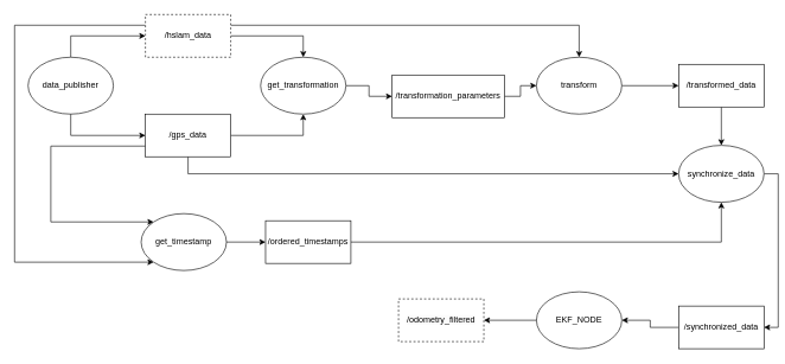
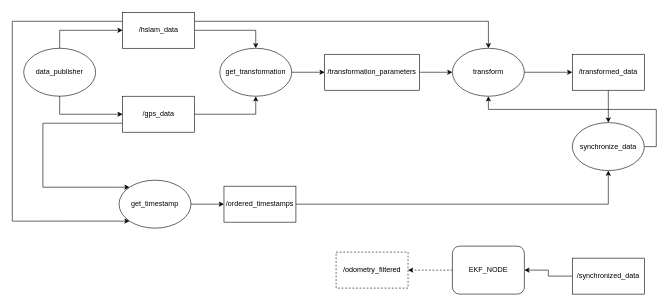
  <mxCell id="0" />
  <mxCell id="1" parent="0" />
  <mxCell id="2" style="edgeStyle=orthogonalEdgeStyle;rounded=0;orthogonalLoop=1;jettySize=auto;html=1;exitX=0.5;exitY=0;exitDx=0;exitDy=0;entryX=0;entryY=0.5;entryDx=0;entryDy=0;" parent="1" source="3" target="7" edge="1"><mxGeometry relative="1" as="geometry" /></mxCell>
  <mxCell id="3" value="data_publisher" style="ellipse;whiteSpace=wrap;html=1;" parent="1" vertex="1"><mxGeometry x="39" y="80" width="120" height="80" as="geometry" /></mxCell>
  <mxCell id="4" style="edgeStyle=orthogonalEdgeStyle;rounded=0;orthogonalLoop=1;jettySize=auto;html=1;exitX=0;exitY=0.25;exitDx=0;exitDy=0;entryX=0;entryY=1;entryDx=0;entryDy=0;" parent="1" source="7" target="14" edge="1"><mxGeometry relative="1" as="geometry"><Array as="points"><mxPoint x="20" y="35" /><mxPoint x="20" y="368" /></Array></mxGeometry></mxCell>
  <mxCell id="5" style="edgeStyle=orthogonalEdgeStyle;rounded=0;orthogonalLoop=1;jettySize=auto;html=1;exitX=1;exitY=0.5;exitDx=0;exitDy=0;entryX=0.5;entryY=0;entryDx=0;entryDy=0;" parent="1" source="7" target="18" edge="1"><mxGeometry relative="1" as="geometry" /></mxCell>
  <mxCell id="6" style="edgeStyle=orthogonalEdgeStyle;rounded=0;orthogonalLoop=1;jettySize=auto;html=1;exitX=1;exitY=0.25;exitDx=0;exitDy=0;entryX=0.5;entryY=0;entryDx=0;entryDy=0;" edge="1" parent="1" source="7" target="22"><mxGeometry relative="1" as="geometry" /></mxCell>
- <mxCell id="7" value="/hslam_data" style="rounded=0;whiteSpace=wrap;html=1;dashed=1;" parent="1" vertex="1"><mxGeometry x="204" y="20" width="120" height="60" as="geometry" /></mxCell>
+ <mxCell id="7" value="/hslam_data" style="rounded=0;whiteSpace=wrap;html=1;" parent="1" vertex="1"><mxGeometry x="204" y="20" width="120" height="60" as="geometry" /></mxCell>
  <mxCell id="8" style="edgeStyle=orthogonalEdgeStyle;rounded=0;orthogonalLoop=1;jettySize=auto;html=1;exitX=0;exitY=0.75;exitDx=0;exitDy=0;entryX=0;entryY=0;entryDx=0;entryDy=0;" parent="1" source="11" target="14" edge="1"><mxGeometry relative="1" as="geometry"><Array as="points"><mxPoint x="71" y="205" /><mxPoint x="71" y="312" /></Array></mxGeometry></mxCell>
  <mxCell id="9" style="edgeStyle=orthogonalEdgeStyle;rounded=0;orthogonalLoop=1;jettySize=auto;html=1;exitX=1;exitY=0.5;exitDx=0;exitDy=0;entryX=0.5;entryY=1;entryDx=0;entryDy=0;" parent="1" source="11" target="18" edge="1"><mxGeometry relative="1" as="geometry" /></mxCell>
- <mxCell id="10" style="edgeStyle=orthogonalEdgeStyle;rounded=0;orthogonalLoop=1;jettySize=auto;html=1;exitX=0.5;exitY=1;exitDx=0;exitDy=0;entryX=0;entryY=0.5;entryDx=0;entryDy=0;" parent="1" source="11" target="26" edge="1"><mxGeometry relative="1" as="geometry" /></mxCell>
  <mxCell id="11" value="/gps_data" style="rounded=0;whiteSpace=wrap;html=1;" parent="1" vertex="1"><mxGeometry x="204" y="160" width="120" height="60" as="geometry" /></mxCell>
  <mxCell id="12" style="edgeStyle=orthogonalEdgeStyle;rounded=0;orthogonalLoop=1;jettySize=auto;html=1;exitX=0.5;exitY=1;exitDx=0;exitDy=0;entryX=0;entryY=0.5;entryDx=0;entryDy=0;" parent="1" source="3" target="11" edge="1"><mxGeometry relative="1" as="geometry"><mxPoint x="67" y="262" as="targetPoint" /></mxGeometry></mxCell>
  <mxCell id="13" style="edgeStyle=orthogonalEdgeStyle;rounded=0;orthogonalLoop=1;jettySize=auto;html=1;exitX=1;exitY=0.5;exitDx=0;exitDy=0;entryX=0;entryY=0.5;entryDx=0;entryDy=0;" parent="1" source="14" target="16" edge="1"><mxGeometry relative="1" as="geometry" /></mxCell>
  <mxCell id="14" value="get_timestamp" style="ellipse;whiteSpace=wrap;html=1;" parent="1" vertex="1"><mxGeometry x="198" y="300" width="120" height="80" as="geometry" /></mxCell>
  <mxCell id="15" style="edgeStyle=orthogonalEdgeStyle;rounded=0;orthogonalLoop=1;jettySize=auto;html=1;exitX=1;exitY=0.5;exitDx=0;exitDy=0;entryX=0.5;entryY=1;entryDx=0;entryDy=0;" parent="1" source="16" target="26" edge="1"><mxGeometry relative="1" as="geometry" /></mxCell>
  <mxCell id="16" value="/ordered_timestamps" style="whiteSpace=wrap;html=1;" parent="1" vertex="1"><mxGeometry x="373.001" y="310.002" width="120" height="60" as="geometry" /></mxCell>
  <mxCell id="17" style="edgeStyle=orthogonalEdgeStyle;rounded=0;orthogonalLoop=1;jettySize=auto;html=1;exitX=1;exitY=0.5;exitDx=0;exitDy=0;entryX=0;entryY=0.5;entryDx=0;entryDy=0;" parent="1" source="18" target="20" edge="1"><mxGeometry relative="1" as="geometry" /></mxCell>
  <mxCell id="18" value="get_transformation" style="ellipse;whiteSpace=wrap;html=1;" parent="1" vertex="1"><mxGeometry x="366" y="80" width="120" height="80" as="geometry" /></mxCell>
  <mxCell id="19" style="edgeStyle=orthogonalEdgeStyle;rounded=0;orthogonalLoop=1;jettySize=auto;html=1;exitX=1;exitY=0.5;exitDx=0;exitDy=0;entryX=0;entryY=0.5;entryDx=0;entryDy=0;" parent="1" source="20" target="22" edge="1"><mxGeometry relative="1" as="geometry" /></mxCell>
- <mxCell id="20" value="/transformation_parameters" style="whiteSpace=wrap;html=1;" parent="1" vertex="1"><mxGeometry x="551" y="105" width="158" height="60" as="geometry" /></mxCell>
+ <mxCell id="20" value="/transformation_parameters" style="whiteSpace=wrap;html=1;" parent="1" vertex="1"><mxGeometry x="541" y="90" width="158" height="60" as="geometry" /></mxCell>
  <mxCell id="21" value="" style="edgeStyle=orthogonalEdgeStyle;rounded=0;orthogonalLoop=1;jettySize=auto;html=1;" parent="1" source="22" target="24" edge="1"><mxGeometry relative="1" as="geometry" /></mxCell>
  <mxCell id="22" value="&lt;span style=&quot;background-color: initial;&quot;&gt;transform&lt;/span&gt;" style="ellipse;whiteSpace=wrap;html=1;" parent="1" vertex="1"><mxGeometry x="754" y="80" width="120" height="80" as="geometry" /></mxCell>
  <mxCell id="23" style="edgeStyle=orthogonalEdgeStyle;rounded=0;orthogonalLoop=1;jettySize=auto;html=1;exitX=0.5;exitY=1;exitDx=0;exitDy=0;entryX=0.5;entryY=0;entryDx=0;entryDy=0;" parent="1" source="24" target="26" edge="1"><mxGeometry relative="1" as="geometry" /></mxCell>
  <mxCell id="24" value="/transformed_data" style="whiteSpace=wrap;html=1;" parent="1" vertex="1"><mxGeometry x="954" y="90" width="120" height="60" as="geometry" /></mxCell>
- <mxCell id="25" style="edgeStyle=orthogonalEdgeStyle;rounded=0;orthogonalLoop=1;jettySize=auto;html=1;exitX=1;exitY=0.5;exitDx=0;exitDy=0;entryX=1;entryY=0.5;entryDx=0;entryDy=0;" parent="1" source="26" target="28" edge="1"><mxGeometry relative="1" as="geometry" /></mxCell>
+ <mxCell id="25" style="edgeStyle=orthogonalEdgeStyle;rounded=0;orthogonalLoop=1;jettySize=auto;html=1;exitX=1;exitY=0.5;exitDx=0;exitDy=0;" parent="1" source="26" target="22" edge="1"><mxGeometry relative="1" as="geometry" /></mxCell>
  <mxCell id="26" value="&lt;span style=&quot;background-color: initial;&quot;&gt;synchronize_data&lt;/span&gt;" style="ellipse;whiteSpace=wrap;html=1;" parent="1" vertex="1"><mxGeometry x="954" y="204" width="120" height="80" as="geometry" /></mxCell>
  <mxCell id="27" style="edgeStyle=orthogonalEdgeStyle;rounded=0;orthogonalLoop=1;jettySize=auto;html=1;exitX=0;exitY=0.5;exitDx=0;exitDy=0;entryX=1;entryY=0.5;entryDx=0;entryDy=0;" parent="1" source="28" target="30" edge="1"><mxGeometry relative="1" as="geometry" /></mxCell>
  <mxCell id="28" value="/synchronized_data" style="rounded=0;whiteSpace=wrap;html=1;" parent="1" vertex="1"><mxGeometry x="954" y="430" width="120" height="60" as="geometry" /></mxCell>
- <mxCell id="29" value="" style="edgeStyle=orthogonalEdgeStyle;rounded=0;orthogonalLoop=1;jettySize=auto;html=1;" parent="1" source="30" target="31" edge="1"><mxGeometry relative="1" as="geometry" /></mxCell>
- <mxCell id="30" value="EKF_NODE" style="ellipse;whiteSpace=wrap;html=1;" parent="1" vertex="1"><mxGeometry x="754" y="410" width="120" height="80" as="geometry" /></mxCell>
+ <mxCell id="29" value="" style="edgeStyle=orthogonalEdgeStyle;rounded=0;orthogonalLoop=1;jettySize=auto;html=1;dashed=1;" parent="1" source="30" target="31" edge="1"><mxGeometry relative="1" as="geometry" /></mxCell>
+ <mxCell id="30" value="EKF_NODE" style="whiteSpace=wrap;html=1;rounded=1;" parent="1" vertex="1"><mxGeometry x="754" y="410" width="120" height="80" as="geometry" /></mxCell>
  <mxCell id="31" value="&lt;span style=&quot;color: rgb(0, 0, 0); font-family: Helvetica; font-size: 12px; font-style: normal; font-variant-ligatures: normal; font-variant-caps: normal; font-weight: 400; letter-spacing: normal; orphans: 2; text-align: center; text-indent: 0px; text-transform: none; widows: 2; word-spacing: 0px; -webkit-text-stroke-width: 0px; white-space: normal; background-color: rgb(251, 251, 251); text-decoration-thickness: initial; text-decoration-style: initial; text-decoration-color: initial; display: inline !important; float: none;&quot;&gt;/odometry_filtered&lt;/span&gt;" style="whiteSpace=wrap;html=1;dashed=1;" parent="1" vertex="1"><mxGeometry x="560" y="420" width="120" height="60" as="geometry" /></mxCell>
